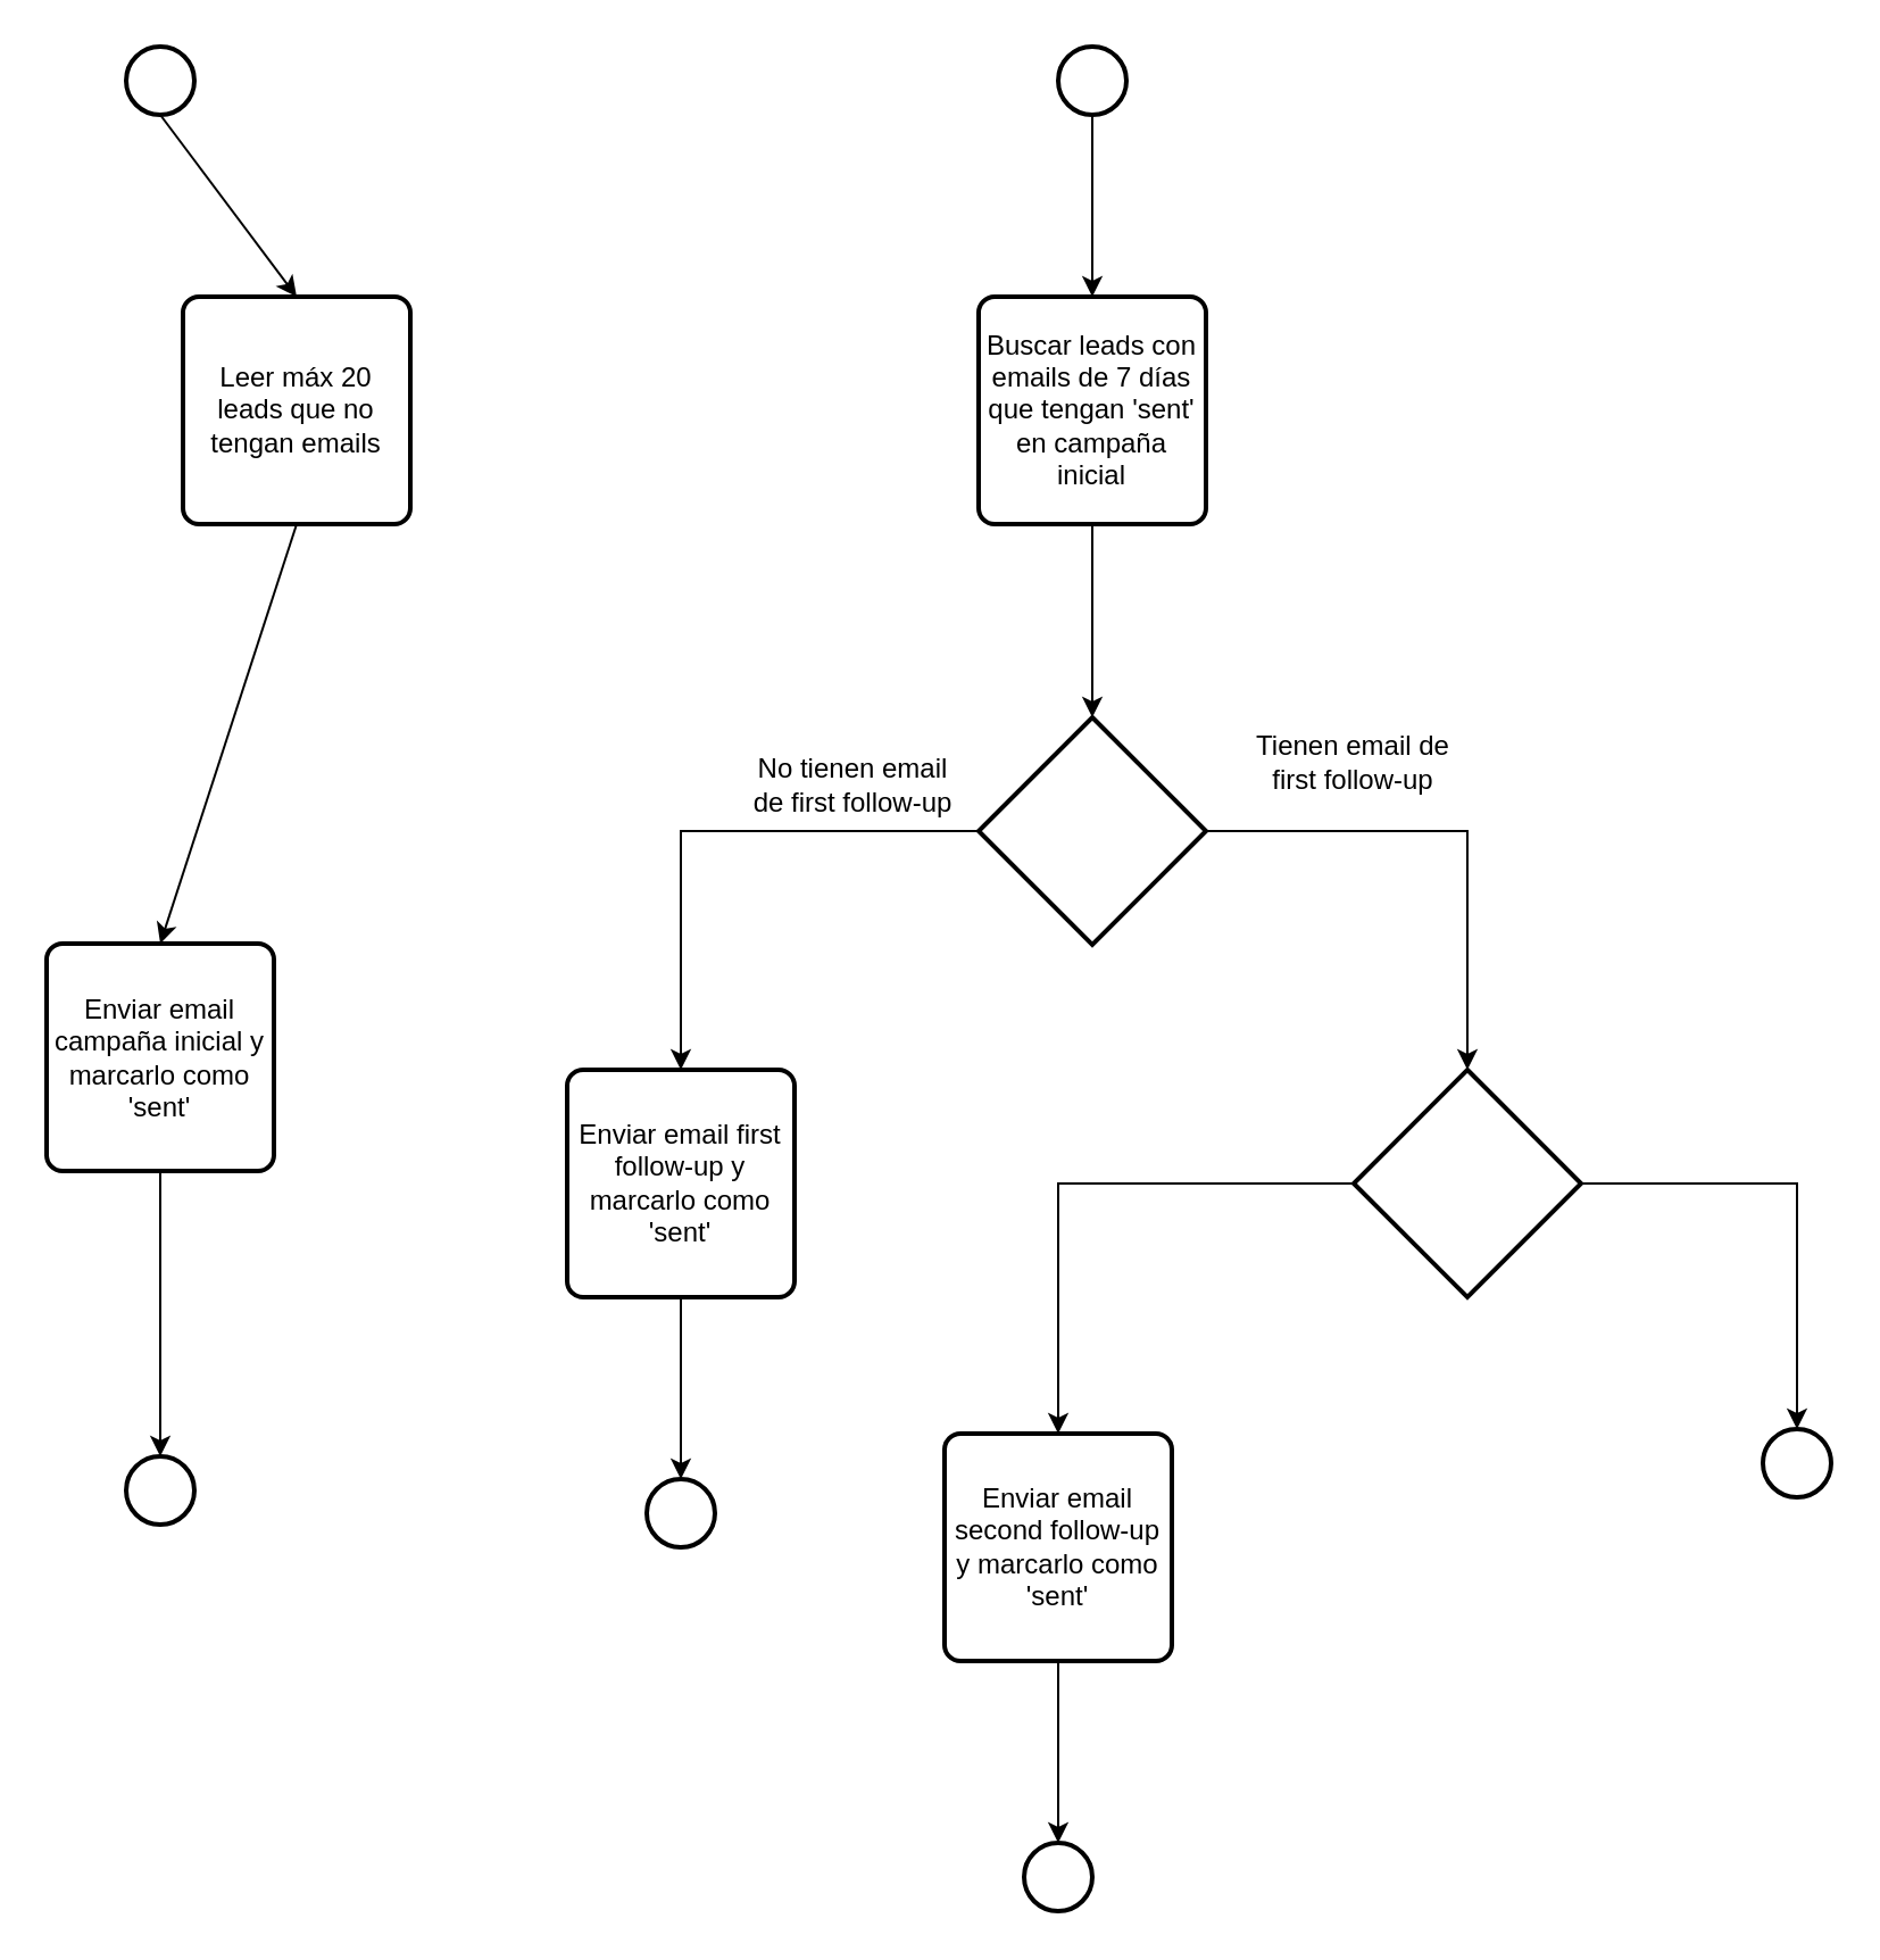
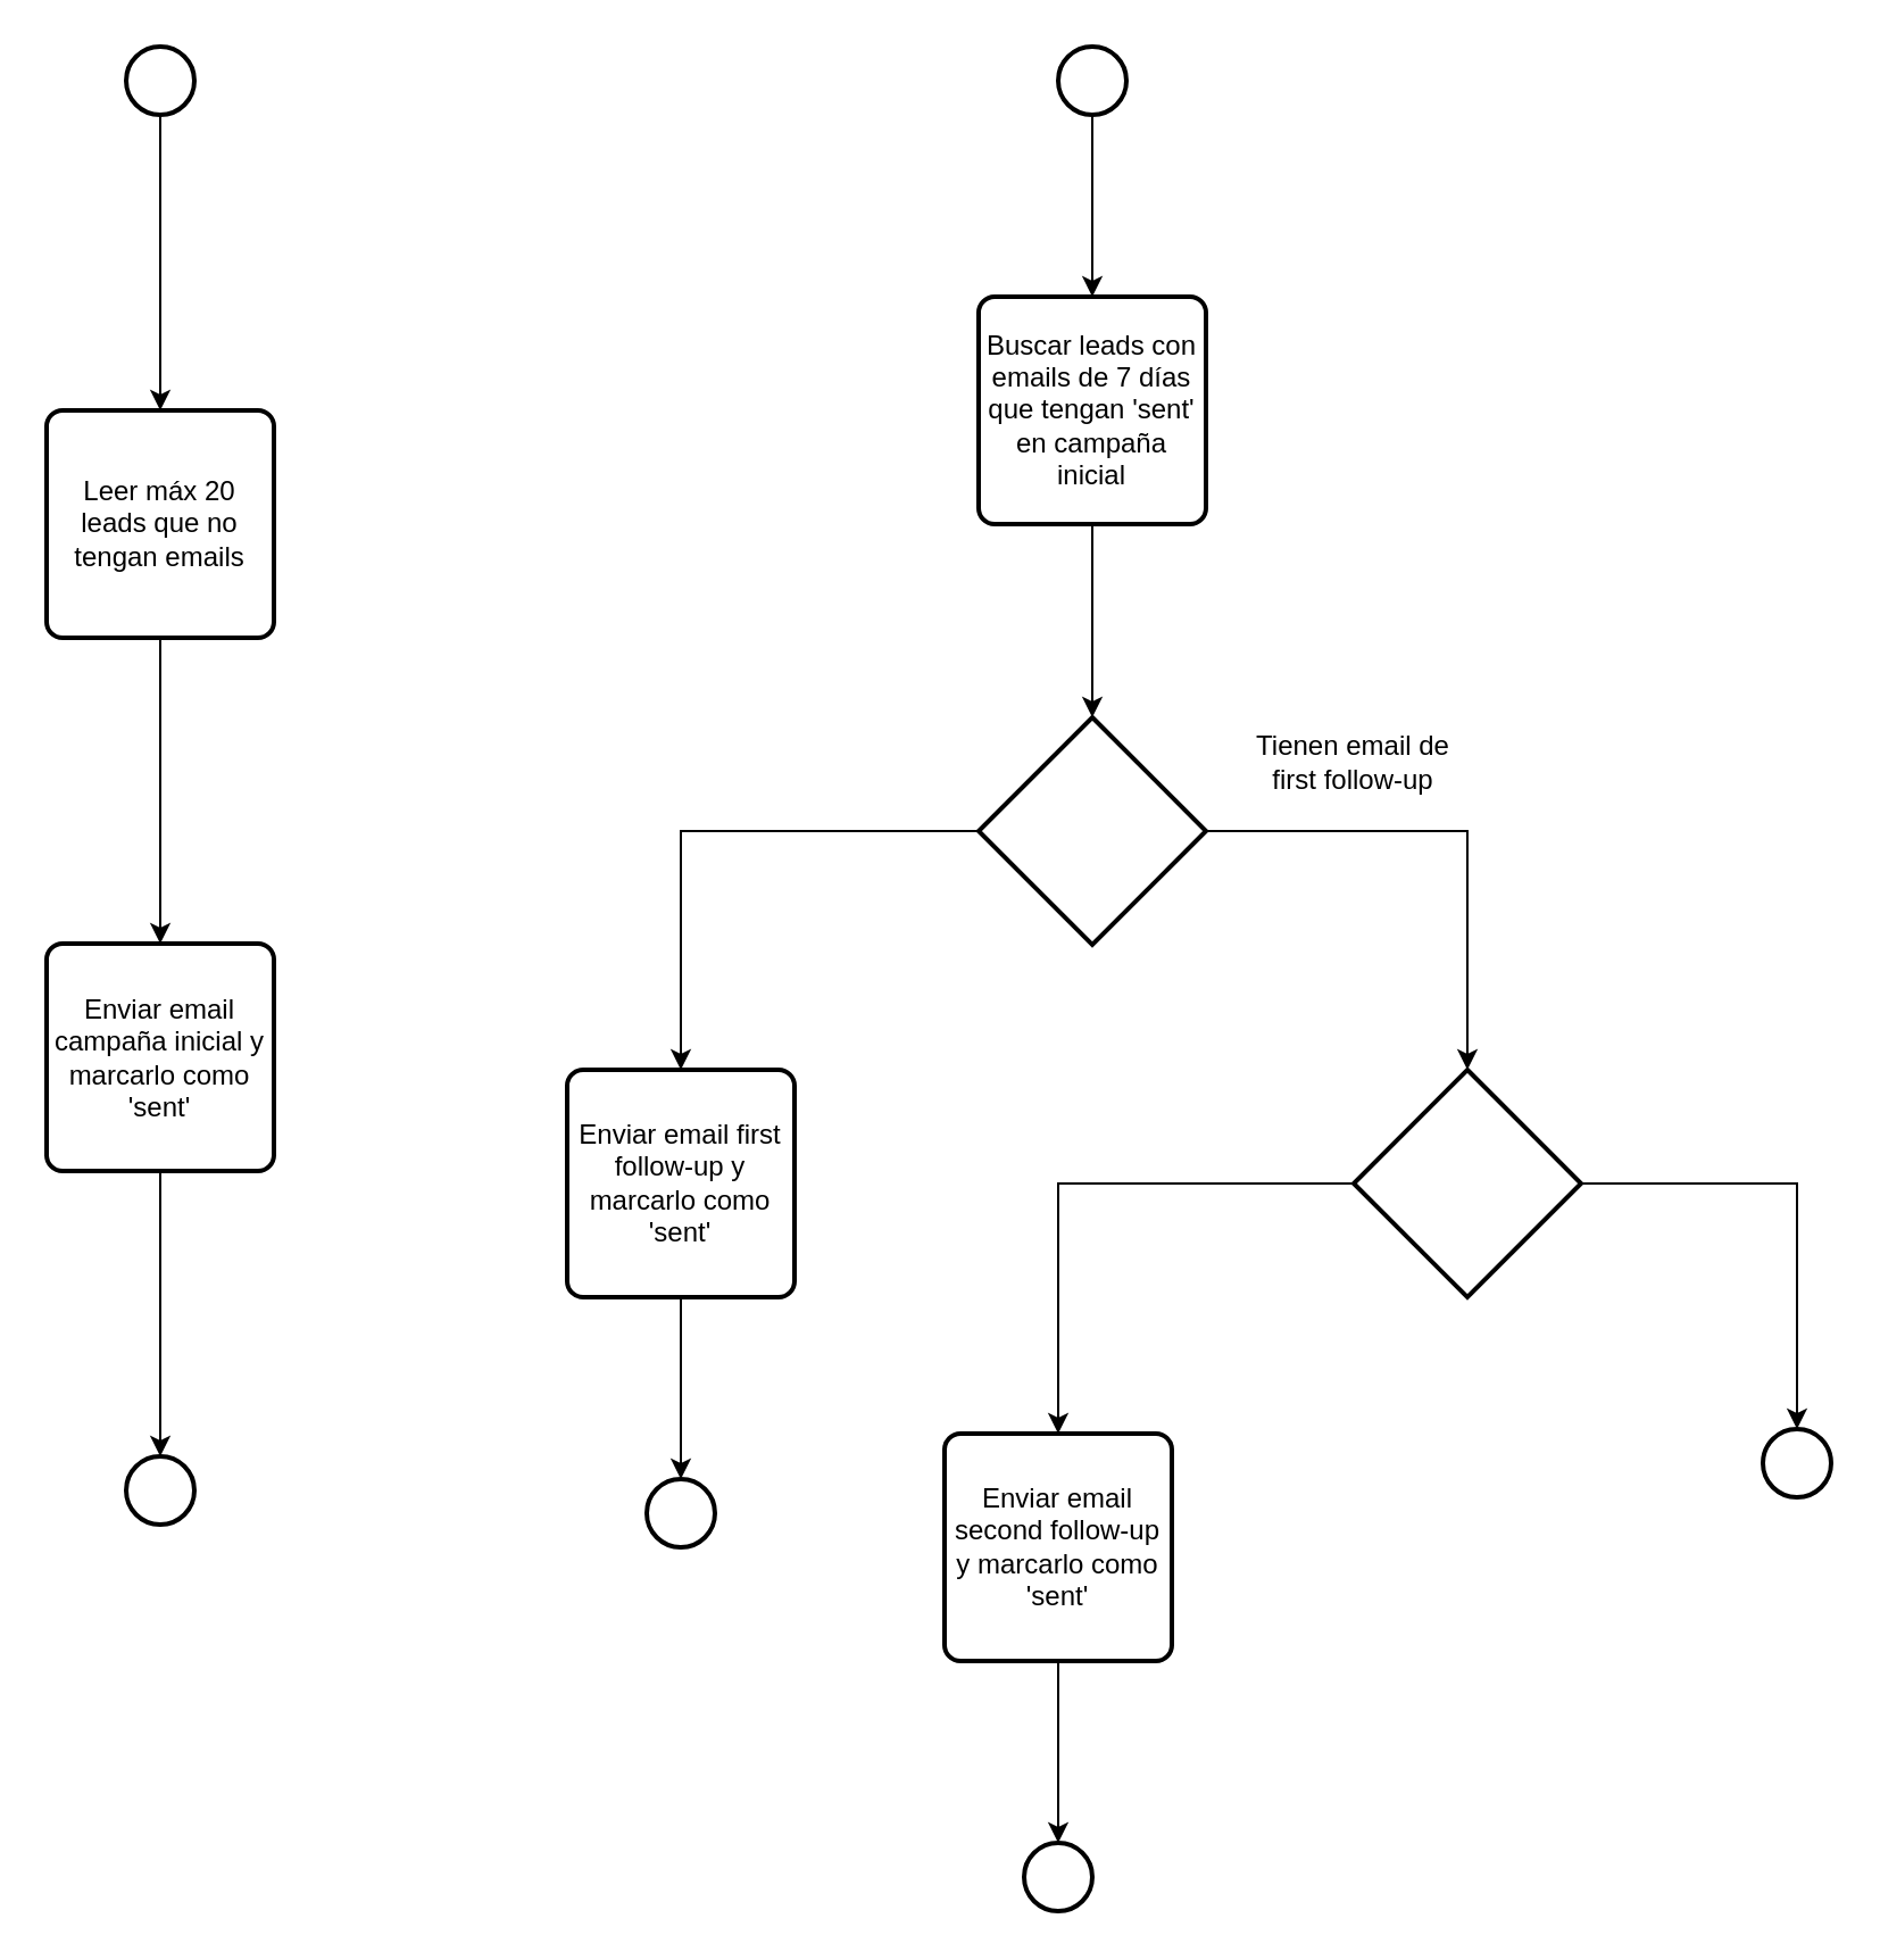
  <mxCell id="0" />
  <mxCell id="1" parent="0" />
  <mxCell id="2" value="" style="strokeWidth=2;html=1;shape=mxgraph.flowchart.start_2;whiteSpace=wrap;" parent="1" vertex="1"><mxGeometry x="55" y="20" width="30" height="30" as="geometry" /></mxCell>
  <mxCell id="3" value="" style="strokeWidth=2;html=1;shape=mxgraph.flowchart.start_2;whiteSpace=wrap;" parent="1" vertex="1"><mxGeometry x="465" y="20" width="30" height="30" as="geometry" /></mxCell>
- <mxCell id="4" value="&lt;div&gt;Leer máx 20 leads que no tengan emails&lt;br&gt;&lt;/div&gt;" style="rounded=1;whiteSpace=wrap;html=1;absoluteArcSize=1;arcSize=14;strokeWidth=2;" parent="1" vertex="1"><mxGeometry x="80" y="130" width="100" height="100" as="geometry" /></mxCell>
+ <mxCell id="4" value="&lt;div&gt;Leer máx 20 leads que no tengan emails&lt;br&gt;&lt;/div&gt;" style="rounded=1;whiteSpace=wrap;html=1;absoluteArcSize=1;arcSize=14;strokeWidth=2;" parent="1" vertex="1"><mxGeometry x="20" y="180" width="100" height="100" as="geometry" /></mxCell>
  <mxCell id="5" value="Buscar leads con emails de 7 días que tengan 'sent' en campaña inicial" style="rounded=1;whiteSpace=wrap;html=1;absoluteArcSize=1;arcSize=14;strokeWidth=2;" parent="1" vertex="1"><mxGeometry x="430" y="130" width="100" height="100" as="geometry" /></mxCell>
  <mxCell id="6" value="" style="strokeWidth=2;html=1;shape=mxgraph.flowchart.decision;whiteSpace=wrap;" parent="1" vertex="1"><mxGeometry x="430" y="315" width="100" height="100" as="geometry" /></mxCell>
  <mxCell id="7" value="Enviar email campaña inicial y marcarlo como 'sent'" style="rounded=1;whiteSpace=wrap;html=1;absoluteArcSize=1;arcSize=14;strokeWidth=2;" parent="1" vertex="1"><mxGeometry x="20" y="414.5" width="100" height="100" as="geometry" /></mxCell>
  <mxCell id="8" value="" style="endArrow=classic;html=1;rounded=0;exitX=0.5;exitY=1;exitDx=0;exitDy=0;exitPerimeter=0;entryX=0.5;entryY=0;entryDx=0;entryDy=0;" parent="1" source="2" target="4" edge="1"><mxGeometry width="50" height="50" relative="1" as="geometry"><mxPoint x="45" y="140" as="sourcePoint" /><mxPoint x="95" y="90" as="targetPoint" /></mxGeometry></mxCell>
  <mxCell id="9" value="" style="endArrow=classic;html=1;rounded=0;exitX=0.5;exitY=1;exitDx=0;exitDy=0;exitPerimeter=0;" parent="1" source="3" target="5" edge="1"><mxGeometry width="50" height="50" relative="1" as="geometry"><mxPoint x="480" y="-60" as="sourcePoint" /><mxPoint x="479.5" y="80" as="targetPoint" /></mxGeometry></mxCell>
  <mxCell id="10" value="" style="endArrow=classic;html=1;rounded=0;exitX=0.5;exitY=1;exitDx=0;exitDy=0;" parent="1" source="4" edge="1"><mxGeometry width="50" height="50" relative="1" as="geometry"><mxPoint x="165" y="310" as="sourcePoint" /><mxPoint x="70" y="414.5" as="targetPoint" /></mxGeometry></mxCell>
  <mxCell id="11" value="" style="endArrow=classic;html=1;rounded=0;exitX=0.5;exitY=1;exitDx=0;exitDy=0;entryX=0.5;entryY=0;entryDx=0;entryDy=0;entryPerimeter=0;" parent="1" source="5" target="6" edge="1"><mxGeometry width="50" height="50" relative="1" as="geometry"><mxPoint x="475" y="180" as="sourcePoint" /><mxPoint x="475" y="315" as="targetPoint" /></mxGeometry></mxCell>
- <mxCell id="12" value="&lt;div&gt;No tienen email de first follow-up&lt;/div&gt;" style="text;html=1;align=center;verticalAlign=middle;whiteSpace=wrap;rounded=0;" parent="1" vertex="1"><mxGeometry x="325" y="330" width="100" height="30" as="geometry" /></mxCell>
  <mxCell id="13" value="&lt;div&gt;Tienen email de first follow-up&lt;/div&gt;" style="text;html=1;align=center;verticalAlign=middle;whiteSpace=wrap;rounded=0;" parent="1" vertex="1"><mxGeometry x="545" y="320" width="100" height="30" as="geometry" /></mxCell>
  <mxCell id="14" value="" style="strokeWidth=2;html=1;shape=mxgraph.flowchart.decision;whiteSpace=wrap;" parent="1" vertex="1"><mxGeometry x="595" y="470" width="100" height="100" as="geometry" /></mxCell>
  <mxCell id="15" value="" style="endArrow=classic;html=1;rounded=0;exitX=1;exitY=0.5;exitDx=0;exitDy=0;exitPerimeter=0;entryX=0.5;entryY=0;entryDx=0;entryDy=0;entryPerimeter=0;" parent="1" source="6" target="14" edge="1"><mxGeometry width="50" height="50" relative="1" as="geometry"><mxPoint x="305" y="430" as="sourcePoint" /><mxPoint x="355" y="380" as="targetPoint" /><Array as="points"><mxPoint x="645" y="365" /></Array></mxGeometry></mxCell>
  <mxCell id="16" value="" style="endArrow=classic;html=1;rounded=0;" parent="1" source="6" target="17" edge="1"><mxGeometry width="50" height="50" relative="1" as="geometry"><mxPoint x="430" y="365" as="sourcePoint" /><mxPoint x="375" y="470" as="targetPoint" /><Array as="points"><mxPoint x="299" y="365" /></Array></mxGeometry></mxCell>
  <mxCell id="17" value="Enviar email first follow-up y marcarlo como 'sent'" style="rounded=1;whiteSpace=wrap;html=1;absoluteArcSize=1;arcSize=14;strokeWidth=2;" parent="1" vertex="1"><mxGeometry x="249" y="470" width="100" height="100" as="geometry" /></mxCell>
  <mxCell id="18" value="" style="endArrow=classic;html=1;rounded=0;entryX=0.5;entryY=0;entryDx=0;entryDy=0;entryPerimeter=0;" parent="1" source="14" target="20" edge="1"><mxGeometry width="50" height="50" relative="1" as="geometry"><mxPoint x="596" y="520" as="sourcePoint" /><mxPoint x="465" y="625" as="targetPoint" /><Array as="points"><mxPoint x="465" y="520" /></Array></mxGeometry></mxCell>
  <mxCell id="19" value="" style="endArrow=classic;html=1;rounded=0;exitX=1;exitY=0.5;exitDx=0;exitDy=0;exitPerimeter=0;entryX=0.5;entryY=0;entryDx=0;entryDy=0;entryPerimeter=0;" parent="1" source="14" target="21" edge="1"><mxGeometry width="50" height="50" relative="1" as="geometry"><mxPoint x="696" y="520" as="sourcePoint" /><mxPoint x="811" y="625" as="targetPoint" /><Array as="points"><mxPoint x="790" y="520" /></Array></mxGeometry></mxCell>
  <mxCell id="20" value="Enviar email second follow-up y marcarlo como 'sent'" style="rounded=1;whiteSpace=wrap;html=1;absoluteArcSize=1;arcSize=14;strokeWidth=2;" parent="1" vertex="1"><mxGeometry x="415" y="630" width="100" height="100" as="geometry" /></mxCell>
  <mxCell id="21" value="" style="strokeWidth=2;html=1;shape=mxgraph.flowchart.start_2;whiteSpace=wrap;" parent="1" vertex="1"><mxGeometry x="775" y="628" width="30" height="30" as="geometry" /></mxCell>
  <mxCell id="22" value="" style="strokeWidth=2;html=1;shape=mxgraph.flowchart.start_2;whiteSpace=wrap;" parent="1" vertex="1"><mxGeometry x="450" y="810" width="30" height="30" as="geometry" /></mxCell>
  <mxCell id="23" value="" style="endArrow=classic;html=1;rounded=0;entryX=0.5;entryY=0;entryDx=0;entryDy=0;entryPerimeter=0;exitX=0.5;exitY=1;exitDx=0;exitDy=0;" parent="1" source="20" target="22" edge="1"><mxGeometry width="50" height="50" relative="1" as="geometry"><mxPoint x="445" y="610" as="sourcePoint" /><mxPoint x="495" y="560" as="targetPoint" /></mxGeometry></mxCell>
  <mxCell id="24" value="" style="endArrow=classic;html=1;rounded=0;entryX=0.5;entryY=0;entryDx=0;entryDy=0;entryPerimeter=0;" parent="1" source="17" target="25" edge="1"><mxGeometry width="50" height="50" relative="1" as="geometry"><mxPoint x="299" y="570" as="sourcePoint" /><mxPoint x="329" y="400" as="targetPoint" /></mxGeometry></mxCell>
  <mxCell id="25" value="" style="strokeWidth=2;html=1;shape=mxgraph.flowchart.start_2;whiteSpace=wrap;" parent="1" vertex="1"><mxGeometry x="284" y="650" width="30" height="30" as="geometry" /></mxCell>
  <mxCell id="26" value="" style="endArrow=classic;html=1;rounded=0;entryX=0.5;entryY=0;entryDx=0;entryDy=0;entryPerimeter=0;" parent="1" source="7" target="27" edge="1"><mxGeometry width="50" height="50" relative="1" as="geometry"><mxPoint x="70" y="515" as="sourcePoint" /><mxPoint x="100" y="345" as="targetPoint" /></mxGeometry></mxCell>
  <mxCell id="27" value="" style="strokeWidth=2;html=1;shape=mxgraph.flowchart.start_2;whiteSpace=wrap;" parent="1" vertex="1"><mxGeometry x="55" y="640" width="30" height="30" as="geometry" /></mxCell>
